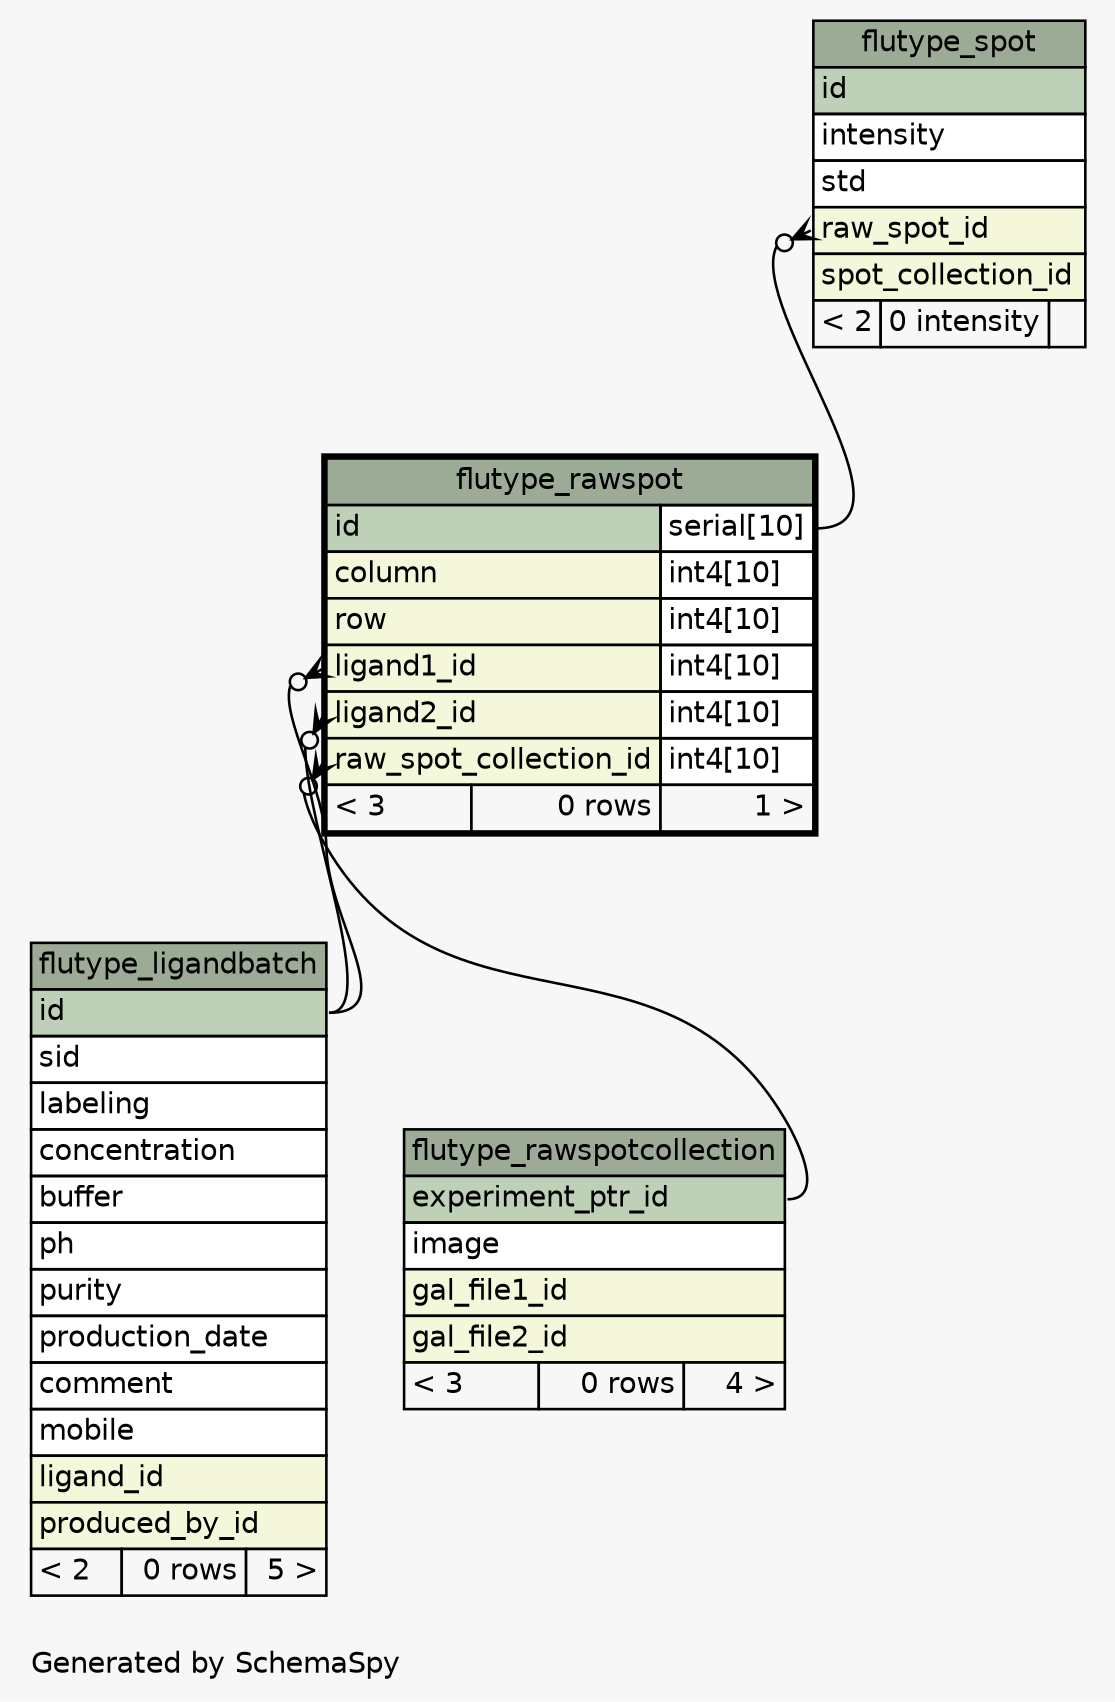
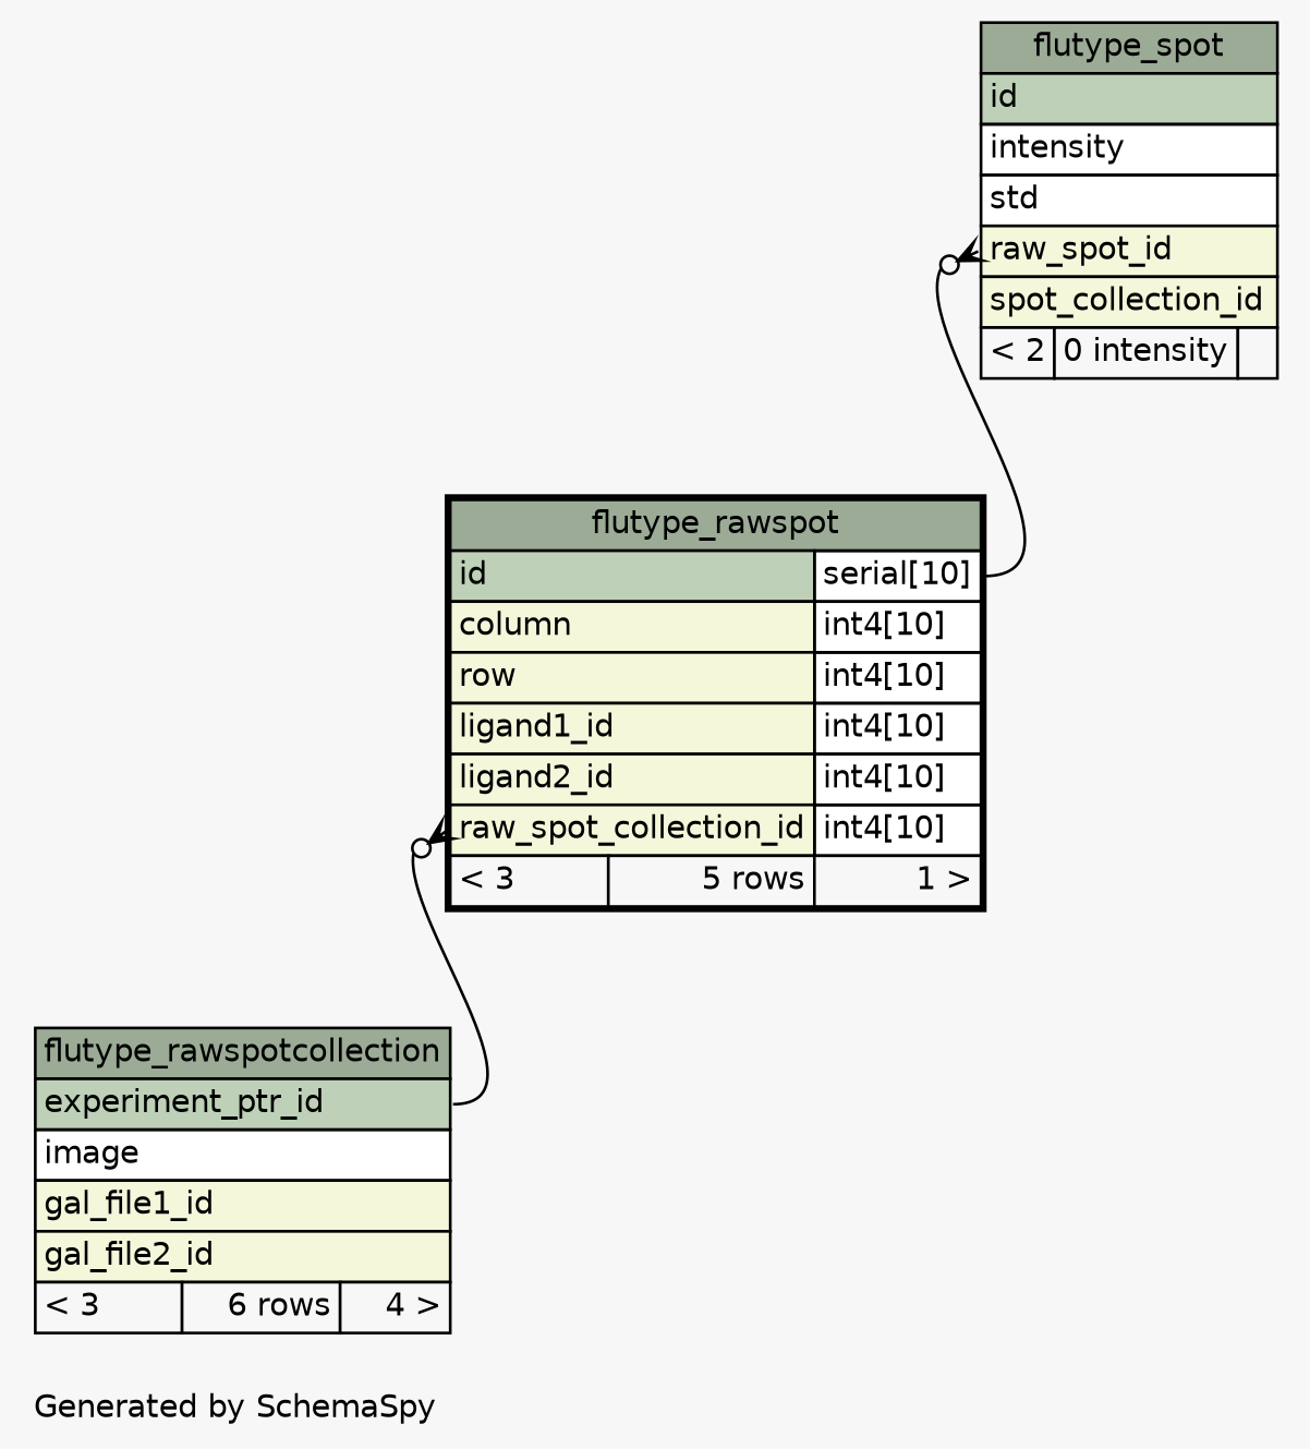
  digraph {
    bgcolor="#f7f7f7"
    fontname=Helvetica
    fontsize=11
    label="\nGenerated by SchemaSpy"
    labeljust=l
    nodesep=0.18
    rankdir=TB
    ranksep=0.46
    node [fontname=Helvetica fontsize=11 shape=plaintext]
    edge [arrowhead=none arrowsize=0.8 arrowtail=crowodot dir=back headport="id:e"]
-   n1 [label=<     <TABLE BORDER="2" CELLBORDER="1" CELLSPACING="0" BGCOLOR="#ffffff">       <TR><TD COLSPAN="3" BGCOLOR="#9bab96" ALIGN="CENTER">flutype_rawspot</TD></TR>       <TR><TD PORT="id" COLSPAN="2" BGCOLOR="#bed1b8" ALIGN="LEFT">id</TD><TD PORT="id.type" ALIGN="LEFT">serial[10]</TD></TR>       <TR><TD PORT="column" COLSPAN="2" BGCOLOR="#f4f7da" ALIGN="LEFT">column</TD><TD PORT="column.type" ALIGN="LEFT">int4[10]</TD></TR>       <TR><TD PORT="row" COLSPAN="2" BGCOLOR="#f4f7da" ALIGN="LEFT">row</TD><TD PORT="row.type" ALIGN="LEFT">int4[10]</TD></TR>       <TR><TD PORT="ligand1_id" COLSPAN="2" BGCOLOR="#f4f7da" ALIGN="LEFT">ligand1_id</TD><TD PORT="ligand1_id.type" ALIGN="LEFT">int4[10]</TD></TR>       <TR><TD PORT="ligand2_id" COLSPAN="2" BGCOLOR="#f4f7da" ALIGN="LEFT">ligand2_id</TD><TD PORT="ligand2_id.type" ALIGN="LEFT">int4[10]</TD></TR>       <TR><TD PORT="raw_spot_collection_id" COLSPAN="2" BGCOLOR="#f4f7da" ALIGN="LEFT">raw_spot_collection_id</TD><TD PORT="raw_spot_collection_id.type" ALIGN="LEFT">int4[10]</TD></TR>       <TR><TD ALIGN="LEFT" BGCOLOR="#f7f7f7">&lt; 3</TD><TD ALIGN="RIGHT" BGCOLOR="#f7f7f7">0 rows</TD><TD ALIGN="RIGHT" BGCOLOR="#f7f7f7">1 &gt;</TD></TR>     </TABLE>>]
-   n2 [label=<     <TABLE BORDER="0" CELLBORDER="1" CELLSPACING="0" BGCOLOR="#ffffff">       <TR><TD COLSPAN="3" BGCOLOR="#9bab96" ALIGN="CENTER">flutype_ligandbatch</TD></TR>       <TR><TD PORT="id" COLSPAN="3" BGCOLOR="#bed1b8" ALIGN="LEFT">id</TD></TR>       <TR><TD PORT="sid" COLSPAN="3" ALIGN="LEFT">sid</TD></TR>       <TR><TD PORT="labeling" COLSPAN="3" ALIGN="LEFT">labeling</TD></TR>       <TR><TD PORT="concentration" COLSPAN="3" ALIGN="LEFT">concentration</TD></TR>       <TR><TD PORT="buffer" COLSPAN="3" ALIGN="LEFT">buffer</TD></TR>       <TR><TD PORT="ph" COLSPAN="3" ALIGN="LEFT">ph</TD></TR>       <TR><TD PORT="purity" COLSPAN="3" ALIGN="LEFT">purity</TD></TR>       <TR><TD PORT="production_date" COLSPAN="3" ALIGN="LEFT">production_date</TD></TR>       <TR><TD PORT="comment" COLSPAN="3" ALIGN="LEFT">comment</TD></TR>       <TR><TD PORT="mobile" COLSPAN="3" ALIGN="LEFT">mobile</TD></TR>       <TR><TD PORT="ligand_id" COLSPAN="3" BGCOLOR="#f4f7da" ALIGN="LEFT">ligand_id</TD></TR>       <TR><TD PORT="produced_by_id" COLSPAN="3" BGCOLOR="#f4f7da" ALIGN="LEFT">produced_by_id</TD></TR>       <TR><TD ALIGN="LEFT" BGCOLOR="#f7f7f7">&lt; 2</TD><TD ALIGN="RIGHT" BGCOLOR="#f7f7f7">0 rows</TD><TD ALIGN="RIGHT" BGCOLOR="#f7f7f7">5 &gt;</TD></TR>     </TABLE>>]
-   n3 [label=<     <TABLE BORDER="0" CELLBORDER="1" CELLSPACING="0" BGCOLOR="#ffffff">       <TR><TD COLSPAN="3" BGCOLOR="#9bab96" ALIGN="CENTER">flutype_rawspotcollection</TD></TR>       <TR><TD PORT="experiment_ptr_id" COLSPAN="3" BGCOLOR="#bed1b8" ALIGN="LEFT">experiment_ptr_id</TD></TR>       <TR><TD PORT="image" COLSPAN="3" ALIGN="LEFT">image</TD></TR>       <TR><TD PORT="gal_file1_id" COLSPAN="3" BGCOLOR="#f4f7da" ALIGN="LEFT">gal_file1_id</TD></TR>       <TR><TD PORT="gal_file2_id" COLSPAN="3" BGCOLOR="#f4f7da" ALIGN="LEFT">gal_file2_id</TD></TR>       <TR><TD ALIGN="LEFT" BGCOLOR="#f7f7f7">&lt; 3</TD><TD ALIGN="RIGHT" BGCOLOR="#f7f7f7">0 rows</TD><TD ALIGN="RIGHT" BGCOLOR="#f7f7f7">4 &gt;</TD></TR>     </TABLE>>]
+   n1 [label=<     <TABLE BORDER="2" CELLBORDER="1" CELLSPACING="0" BGCOLOR="#ffffff">       <TR><TD COLSPAN="3" BGCOLOR="#9bab96" ALIGN="CENTER">flutype_rawspot</TD></TR>       <TR><TD PORT="id" COLSPAN="2" BGCOLOR="#bed1b8" ALIGN="LEFT">id</TD><TD PORT="id.type" ALIGN="LEFT">serial[10]</TD></TR>       <TR><TD PORT="column" COLSPAN="2" BGCOLOR="#f4f7da" ALIGN="LEFT">column</TD><TD PORT="column.type" ALIGN="LEFT">int4[10]</TD></TR>       <TR><TD PORT="row" COLSPAN="2" BGCOLOR="#f4f7da" ALIGN="LEFT">row</TD><TD PORT="row.type" ALIGN="LEFT">int4[10]</TD></TR>       <TR><TD PORT="ligand1_id" COLSPAN="2" BGCOLOR="#f4f7da" ALIGN="LEFT">ligand1_id</TD><TD PORT="ligand1_id.type" ALIGN="LEFT">int4[10]</TD></TR>       <TR><TD PORT="ligand2_id" COLSPAN="2" BGCOLOR="#f4f7da" ALIGN="LEFT">ligand2_id</TD><TD PORT="ligand2_id.type" ALIGN="LEFT">int4[10]</TD></TR>       <TR><TD PORT="raw_spot_collection_id" COLSPAN="2" BGCOLOR="#f4f7da" ALIGN="LEFT">raw_spot_collection_id</TD><TD PORT="raw_spot_collection_id.type" ALIGN="LEFT">int4[10]</TD></TR>       <TR><TD ALIGN="LEFT" BGCOLOR="#f7f7f7">&lt; 3</TD><TD ALIGN="RIGHT" BGCOLOR="#f7f7f7">5 rows</TD><TD ALIGN="RIGHT" BGCOLOR="#f7f7f7">1 &gt;</TD></TR>     </TABLE>>]
+   n3 [label=<     <TABLE BORDER="0" CELLBORDER="1" CELLSPACING="0" BGCOLOR="#ffffff">       <TR><TD COLSPAN="3" BGCOLOR="#9bab96" ALIGN="CENTER">flutype_rawspotcollection</TD></TR>       <TR><TD PORT="experiment_ptr_id" COLSPAN="3" BGCOLOR="#bed1b8" ALIGN="LEFT">experiment_ptr_id</TD></TR>       <TR><TD PORT="image" COLSPAN="3" ALIGN="LEFT">image</TD></TR>       <TR><TD PORT="gal_file1_id" COLSPAN="3" BGCOLOR="#f4f7da" ALIGN="LEFT">gal_file1_id</TD></TR>       <TR><TD PORT="gal_file2_id" COLSPAN="3" BGCOLOR="#f4f7da" ALIGN="LEFT">gal_file2_id</TD></TR>       <TR><TD ALIGN="LEFT" BGCOLOR="#f7f7f7">&lt; 3</TD><TD ALIGN="RIGHT" BGCOLOR="#f7f7f7">6 rows</TD><TD ALIGN="RIGHT" BGCOLOR="#f7f7f7">4 &gt;</TD></TR>     </TABLE>>]
    n4 [label=<     <TABLE BORDER="0" CELLBORDER="1" CELLSPACING="0" BGCOLOR="#ffffff">       <TR><TD COLSPAN="3" BGCOLOR="#9bab96" ALIGN="CENTER">flutype_spot</TD></TR>       <TR><TD PORT="id" COLSPAN="3" BGCOLOR="#bed1b8" ALIGN="LEFT">id</TD></TR>       <TR><TD PORT="intensity" COLSPAN="3" ALIGN="LEFT">intensity</TD></TR>       <TR><TD PORT="std" COLSPAN="3" ALIGN="LEFT">std</TD></TR>       <TR><TD PORT="raw_spot_id" COLSPAN="3" BGCOLOR="#f4f7da" ALIGN="LEFT">raw_spot_id</TD></TR>       <TR><TD PORT="spot_collection_id" COLSPAN="3" BGCOLOR="#f4f7da" ALIGN="LEFT">spot_collection_id</TD></TR>       <TR><TD ALIGN="LEFT" BGCOLOR="#f7f7f7">&lt; 2</TD><TD ALIGN="RIGHT" BGCOLOR="#f7f7f7">0 intensity</TD><TD ALIGN="RIGHT" BGCOLOR="#f7f7f7">  </TD></TR>     </TABLE>>]
-   n1 -> n2 [tailport="ligand1_id:w"]
-   n1 -> n2 [tailport="ligand2_id:w"]
    n1 -> n3 [headport="experiment_ptr_id:e" tailport="raw_spot_collection_id:w"]
    n4 -> n1 [headport="id.type:e" tailport="raw_spot_id:w"]
  }
